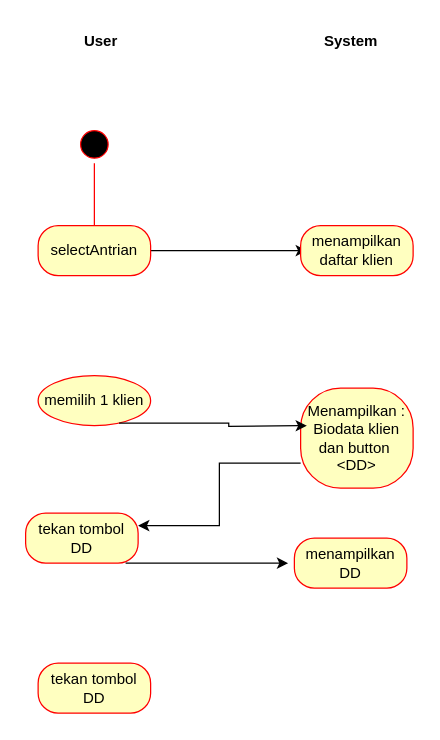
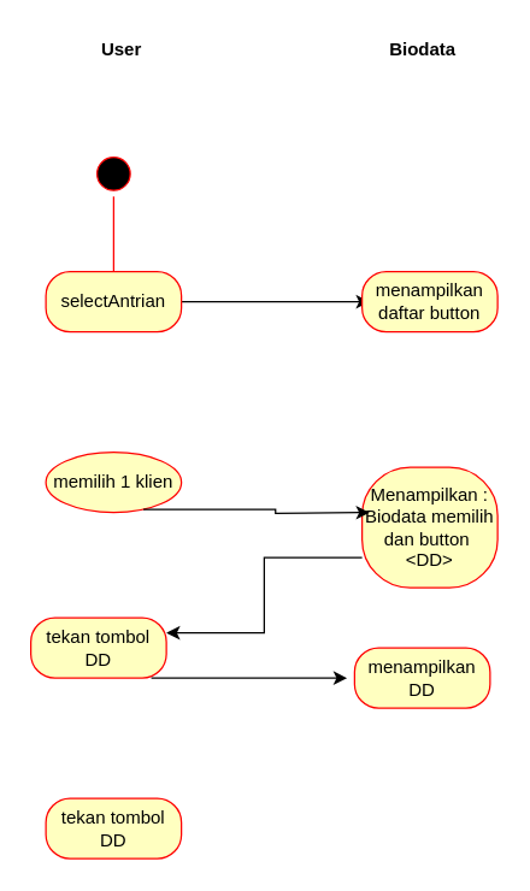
  <mxCell id="0" />
  <mxCell id="1" parent="0" />
  <mxCell id="2" value="" style="ellipse;html=1;shape=startState;fillColor=#000000;strokeColor=#ff0000;" vertex="1" parent="1"><mxGeometry x="60" y="100" width="30" height="30" as="geometry" /></mxCell>
  <mxCell id="3" value="" style="edgeStyle=orthogonalEdgeStyle;html=1;verticalAlign=bottom;endArrow=open;endSize=8;strokeColor=#ff0000;rounded=0;" edge="1" source="2" parent="1"><mxGeometry relative="1" as="geometry"><mxPoint x="75" y="190" as="targetPoint" /></mxGeometry></mxCell>
  <mxCell id="4" value="" style="edgeStyle=orthogonalEdgeStyle;rounded=0;orthogonalLoop=1;jettySize=auto;html=1;entryX=0.05;entryY=0.533;entryDx=0;entryDy=0;entryPerimeter=0;" edge="1" parent="1" source="5"><mxGeometry relative="1" as="geometry"><mxPoint x="245" y="200" as="targetPoint" /></mxGeometry></mxCell>
  <mxCell id="5" value="selectAntrian" style="rounded=1;whiteSpace=wrap;html=1;arcSize=40;fontColor=#000000;fillColor=#ffffc0;strokeColor=#ff0000;" vertex="1" parent="1"><mxGeometry x="30" y="180" width="90" height="40" as="geometry" /></mxCell>
  <mxCell id="6" value="User" style="text;align=center;fontStyle=1;verticalAlign=middle;spacingLeft=3;spacingRight=3;strokeColor=none;rotatable=0;points=[[0,0.5],[1,0.5]];portConstraint=eastwest;html=1;" vertex="1" parent="1"><mxGeometry x="40" y="20" width="80" height="26" as="geometry" /></mxCell>
- <mxCell id="7" value="System" style="text;align=center;fontStyle=1;verticalAlign=middle;spacingLeft=3;spacingRight=3;strokeColor=none;rotatable=0;points=[[0,0.5],[1,0.5]];portConstraint=eastwest;html=1;" vertex="1" parent="1"><mxGeometry x="240" y="20" width="80" height="26" as="geometry" /></mxCell>
- <mxCell id="8" value="menampilkan daftar klien" style="rounded=1;whiteSpace=wrap;html=1;arcSize=40;fontColor=#000000;fillColor=#ffffc0;strokeColor=#ff0000;" vertex="1" parent="1"><mxGeometry x="240" y="180" width="90" height="40" as="geometry" /></mxCell>
+ <mxCell id="7" value="Biodata" style="text;align=center;fontStyle=1;verticalAlign=middle;spacingLeft=3;spacingRight=3;strokeColor=none;rotatable=0;points=[[0,0.5],[1,0.5]];portConstraint=eastwest;html=1;" vertex="1" parent="1"><mxGeometry x="240" y="20" width="80" height="26" as="geometry" /></mxCell>
+ <mxCell id="8" value="menampilkan daftar button" style="rounded=1;whiteSpace=wrap;html=1;arcSize=40;fontColor=#000000;fillColor=#ffffc0;strokeColor=#ff0000;" vertex="1" parent="1"><mxGeometry x="240" y="180" width="90" height="40" as="geometry" /></mxCell>
  <mxCell id="9" value="memilih 1 klien" style="ellipse;whiteSpace=wrap;html=1;arcSize=40;fontColor=#000000;fillColor=#ffffc0;strokeColor=#ff0000;" vertex="1" parent="1"><mxGeometry x="30" y="300" width="90" height="40" as="geometry" /></mxCell>
- <mxCell id="10" value="Menampilkan :&lt;br&gt;Biodata klien dan button&amp;nbsp;&lt;br&gt;&amp;lt;DD&amp;gt;" style="rounded=1;whiteSpace=wrap;html=1;arcSize=40;fontColor=#000000;fillColor=#ffffc0;strokeColor=#ff0000;" vertex="1" parent="1"><mxGeometry x="240" y="310" width="90" height="80" as="geometry" /></mxCell>
+ <mxCell id="10" value="Menampilkan :&lt;br&gt;Biodata memilih dan button&amp;nbsp;&lt;br&gt;&amp;lt;DD&amp;gt;" style="rounded=1;whiteSpace=wrap;html=1;arcSize=40;fontColor=#000000;fillColor=#ffffc0;strokeColor=#ff0000;" vertex="1" parent="1"><mxGeometry x="240" y="310" width="90" height="80" as="geometry" /></mxCell>
  <mxCell id="11" value="" style="edgeStyle=orthogonalEdgeStyle;rounded=0;orthogonalLoop=1;jettySize=auto;html=1;entryX=0.05;entryY=0.533;entryDx=0;entryDy=0;entryPerimeter=0;exitX=0.75;exitY=1;exitDx=0;exitDy=0;" edge="1" parent="1" source="9"><mxGeometry relative="1" as="geometry"><mxPoint x="120" y="340" as="sourcePoint" /><mxPoint x="245" y="340" as="targetPoint" /></mxGeometry></mxCell>
  <mxCell id="12" value="tekan tombol DD" style="rounded=1;whiteSpace=wrap;html=1;arcSize=40;fontColor=#000000;fillColor=#ffffc0;strokeColor=#ff0000;" vertex="1" parent="1"><mxGeometry x="20" y="410" width="90" height="40" as="geometry" /></mxCell>
  <mxCell id="13" value="" style="endArrow=classic;html=1;rounded=0;edgeStyle=orthogonalEdgeStyle;entryX=1;entryY=0.25;entryDx=0;entryDy=0;exitX=0;exitY=0.75;exitDx=0;exitDy=0;" edge="1" parent="1" source="10" target="12"><mxGeometry width="50" height="50" relative="1" as="geometry"><mxPoint x="180" y="400" as="sourcePoint" /><mxPoint x="180" y="390" as="targetPoint" /></mxGeometry></mxCell>
  <mxCell id="14" value="" style="edgeStyle=orthogonalEdgeStyle;rounded=0;orthogonalLoop=1;jettySize=auto;html=1;" edge="1" parent="1"><mxGeometry relative="1" as="geometry"><mxPoint x="100" y="450" as="sourcePoint" /><mxPoint x="230" y="450" as="targetPoint" /></mxGeometry></mxCell>
  <mxCell id="15" value="menampilkan DD" style="rounded=1;whiteSpace=wrap;html=1;arcSize=40;fontColor=#000000;fillColor=#ffffc0;strokeColor=#ff0000;" vertex="1" parent="1"><mxGeometry x="235" y="430" width="90" height="40" as="geometry" /></mxCell>
  <mxCell id="16" value="tekan tombol DD" style="rounded=1;whiteSpace=wrap;html=1;arcSize=40;fontColor=#000000;fillColor=#ffffc0;strokeColor=#ff0000;" vertex="1" parent="1"><mxGeometry x="30" y="530" width="90" height="40" as="geometry" /></mxCell>
